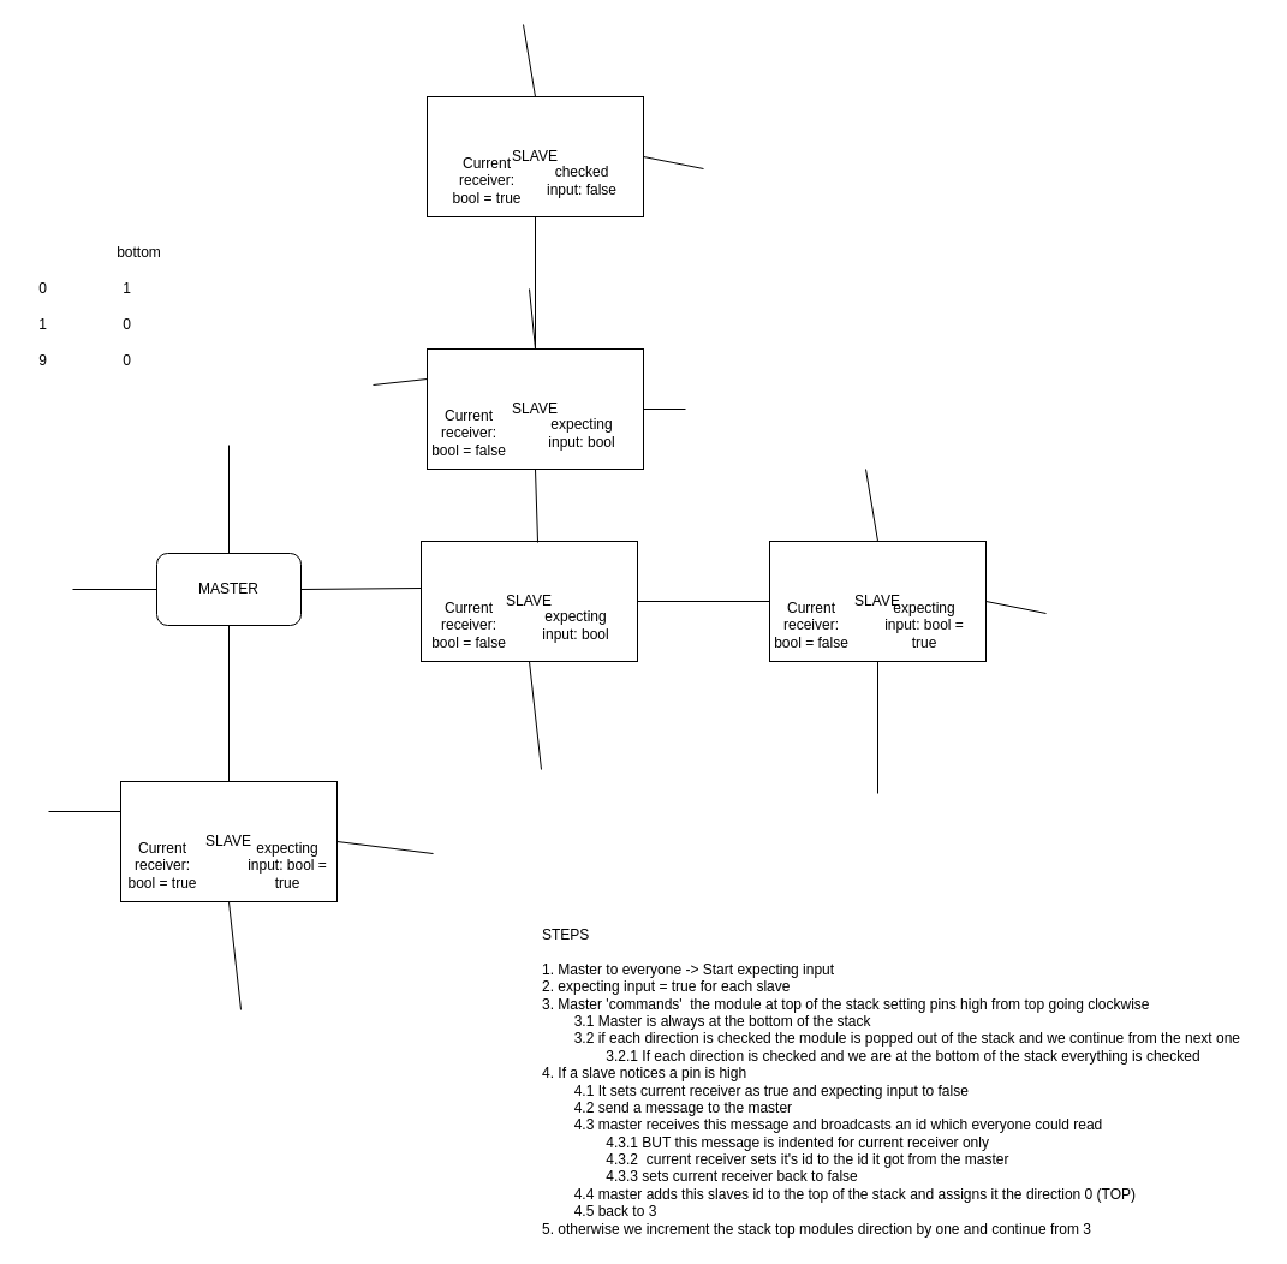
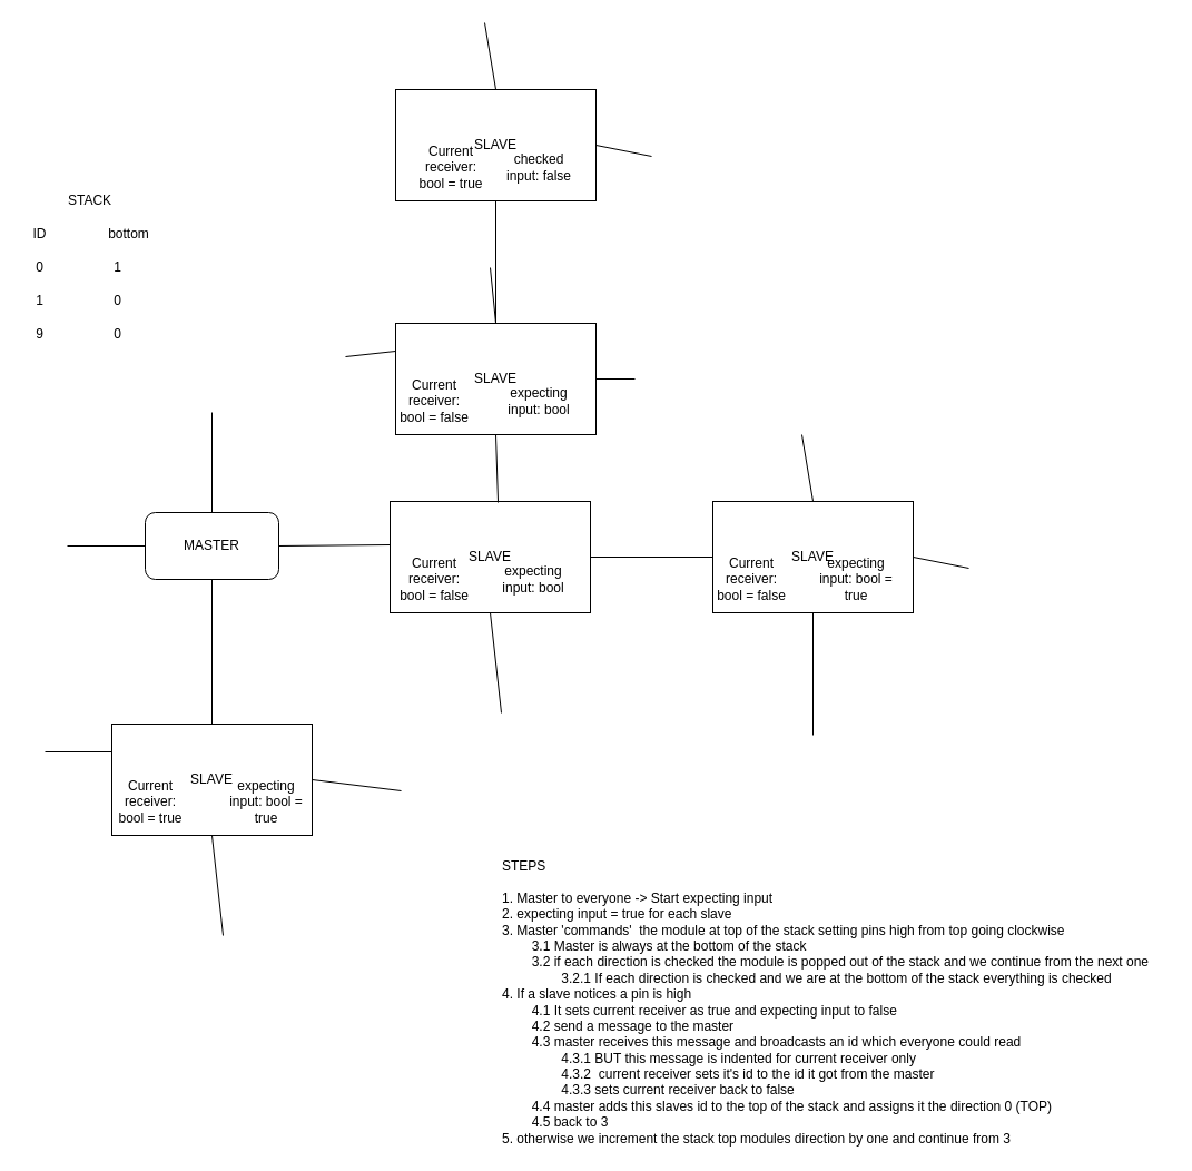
  <mxCell id="0" />
  <mxCell id="1" parent="0" />
  <mxCell id="2" style="edgeStyle=none;rounded=0;orthogonalLoop=1;jettySize=auto;html=1;exitX=1;exitY=0.5;exitDx=0;exitDy=0;endArrow=none;endFill=0;" parent="1" source="5" edge="1"><mxGeometry relative="1" as="geometry"><mxPoint x="360" y="710" as="targetPoint" /></mxGeometry></mxCell>
  <mxCell id="3" style="edgeStyle=none;rounded=0;orthogonalLoop=1;jettySize=auto;html=1;exitX=0.5;exitY=1;exitDx=0;exitDy=0;endArrow=none;endFill=0;" parent="1" source="5" edge="1"><mxGeometry relative="1" as="geometry"><mxPoint x="200" y="840" as="targetPoint" /></mxGeometry></mxCell>
  <mxCell id="4" style="edgeStyle=none;rounded=0;orthogonalLoop=1;jettySize=auto;html=1;exitX=0;exitY=0.25;exitDx=0;exitDy=0;endArrow=none;endFill=0;" parent="1" source="5" edge="1"><mxGeometry relative="1" as="geometry"><mxPoint x="40" y="675" as="targetPoint" /></mxGeometry></mxCell>
  <mxCell id="5" value="SLAVE" style="rounded=0;whiteSpace=wrap;html=1;" parent="1" vertex="1"><mxGeometry x="100" y="650" width="180" height="100" as="geometry" /></mxCell>
  <mxCell id="6" value="Current receiver: bool = true" style="text;html=1;strokeColor=none;fillColor=none;align=center;verticalAlign=middle;whiteSpace=wrap;rounded=0;" parent="1" vertex="1"><mxGeometry x="100" y="700" width="70" height="40" as="geometry" /></mxCell>
  <mxCell id="7" value="expecting input: bool = true" style="text;html=1;strokeColor=none;fillColor=none;align=center;verticalAlign=middle;whiteSpace=wrap;rounded=0;" parent="1" vertex="1"><mxGeometry x="204" y="700" width="70" height="40" as="geometry" /></mxCell>
  <mxCell id="8" style="rounded=0;orthogonalLoop=1;jettySize=auto;html=1;exitX=0.5;exitY=1;exitDx=0;exitDy=0;entryX=0.5;entryY=0;entryDx=0;entryDy=0;endArrow=none;endFill=0;" parent="1" source="12" target="5" edge="1"><mxGeometry relative="1" as="geometry" /></mxCell>
  <mxCell id="9" style="edgeStyle=none;rounded=0;orthogonalLoop=1;jettySize=auto;html=1;exitX=0.5;exitY=0;exitDx=0;exitDy=0;endArrow=none;endFill=0;" parent="1" source="12" edge="1"><mxGeometry relative="1" as="geometry"><mxPoint x="190" y="370" as="targetPoint" /></mxGeometry></mxCell>
  <mxCell id="10" style="edgeStyle=none;rounded=0;orthogonalLoop=1;jettySize=auto;html=1;exitX=0;exitY=0.5;exitDx=0;exitDy=0;endArrow=none;endFill=0;" parent="1" source="12" edge="1"><mxGeometry relative="1" as="geometry"><mxPoint x="60" y="490" as="targetPoint" /></mxGeometry></mxCell>
  <mxCell id="11" style="edgeStyle=none;rounded=0;orthogonalLoop=1;jettySize=auto;html=1;exitX=1;exitY=0.5;exitDx=0;exitDy=0;entryX=0;entryY=0.39;entryDx=0;entryDy=0;entryPerimeter=0;endArrow=none;endFill=0;" parent="1" source="12" target="14" edge="1"><mxGeometry relative="1" as="geometry" /></mxCell>
  <mxCell id="12" value="MASTER" style="whiteSpace=wrap;html=1;rounded=1;" parent="1" vertex="1"><mxGeometry x="130" y="460" width="120" height="60" as="geometry" /></mxCell>
  <mxCell id="13" style="edgeStyle=none;rounded=0;orthogonalLoop=1;jettySize=auto;html=1;exitX=0.5;exitY=1;exitDx=0;exitDy=0;endArrow=none;endFill=0;" parent="1" source="14" edge="1"><mxGeometry relative="1" as="geometry"><mxPoint x="450" y="640" as="targetPoint" /></mxGeometry></mxCell>
  <mxCell id="14" value="SLAVE" style="rounded=0;whiteSpace=wrap;html=1;" parent="1" vertex="1"><mxGeometry x="350" y="450" width="180" height="100" as="geometry" /></mxCell>
  <mxCell id="15" value="Current receiver: bool = false" style="text;html=1;strokeColor=none;fillColor=none;align=center;verticalAlign=middle;whiteSpace=wrap;rounded=0;" parent="1" vertex="1"><mxGeometry x="355" y="500" width="70" height="40" as="geometry" /></mxCell>
  <mxCell id="16" value="expecting input: bool" style="text;html=1;strokeColor=none;fillColor=none;align=center;verticalAlign=middle;whiteSpace=wrap;rounded=0;" parent="1" vertex="1"><mxGeometry x="444" y="500" width="70" height="40" as="geometry" /></mxCell>
  <mxCell id="17" style="edgeStyle=none;rounded=0;orthogonalLoop=1;jettySize=auto;html=1;exitX=0;exitY=0.5;exitDx=0;exitDy=0;entryX=1;entryY=0.5;entryDx=0;entryDy=0;endArrow=none;endFill=0;" parent="1" source="21" target="14" edge="1"><mxGeometry relative="1" as="geometry" /></mxCell>
  <mxCell id="18" style="edgeStyle=none;rounded=0;orthogonalLoop=1;jettySize=auto;html=1;exitX=0.5;exitY=0;exitDx=0;exitDy=0;endArrow=none;endFill=0;" parent="1" source="21" edge="1"><mxGeometry relative="1" as="geometry"><mxPoint x="720" y="390" as="targetPoint" /></mxGeometry></mxCell>
  <mxCell id="19" style="edgeStyle=none;rounded=0;orthogonalLoop=1;jettySize=auto;html=1;exitX=1;exitY=0.5;exitDx=0;exitDy=0;endArrow=none;endFill=0;" parent="1" source="21" edge="1"><mxGeometry relative="1" as="geometry"><mxPoint x="870" y="510" as="targetPoint" /></mxGeometry></mxCell>
  <mxCell id="20" style="edgeStyle=none;rounded=0;orthogonalLoop=1;jettySize=auto;html=1;exitX=0.5;exitY=1;exitDx=0;exitDy=0;endArrow=none;endFill=0;" parent="1" source="21" edge="1"><mxGeometry relative="1" as="geometry"><mxPoint x="730" y="660" as="targetPoint" /></mxGeometry></mxCell>
  <mxCell id="21" value="SLAVE" style="rounded=0;whiteSpace=wrap;html=1;" parent="1" vertex="1"><mxGeometry x="640" y="450" width="180" height="100" as="geometry" /></mxCell>
  <mxCell id="22" value="Current receiver: bool = false" style="text;html=1;strokeColor=none;fillColor=none;align=center;verticalAlign=middle;whiteSpace=wrap;rounded=0;" parent="1" vertex="1"><mxGeometry x="640" y="500" width="70" height="40" as="geometry" /></mxCell>
  <mxCell id="23" value="expecting input: bool = true" style="text;html=1;strokeColor=none;fillColor=none;align=center;verticalAlign=middle;whiteSpace=wrap;rounded=0;" parent="1" vertex="1"><mxGeometry x="734" y="500" width="70" height="40" as="geometry" /></mxCell>
  <mxCell id="24" style="edgeStyle=none;rounded=0;orthogonalLoop=1;jettySize=auto;html=1;exitX=0.5;exitY=1;exitDx=0;exitDy=0;entryX=0.539;entryY=0.01;entryDx=0;entryDy=0;entryPerimeter=0;endArrow=none;endFill=0;" parent="1" source="28" target="14" edge="1"><mxGeometry relative="1" as="geometry" /></mxCell>
  <mxCell id="25" style="edgeStyle=none;rounded=0;orthogonalLoop=1;jettySize=auto;html=1;exitX=0.5;exitY=0;exitDx=0;exitDy=0;endArrow=none;endFill=0;" parent="1" source="28" edge="1"><mxGeometry relative="1" as="geometry"><mxPoint x="440" y="240" as="targetPoint" /></mxGeometry></mxCell>
  <mxCell id="26" style="edgeStyle=none;rounded=0;orthogonalLoop=1;jettySize=auto;html=1;exitX=1;exitY=0.5;exitDx=0;exitDy=0;endArrow=none;endFill=0;" parent="1" source="28" edge="1"><mxGeometry relative="1" as="geometry"><mxPoint x="570" y="340" as="targetPoint" /></mxGeometry></mxCell>
  <mxCell id="27" style="edgeStyle=none;rounded=0;orthogonalLoop=1;jettySize=auto;html=1;exitX=0;exitY=0.25;exitDx=0;exitDy=0;endArrow=none;endFill=0;" parent="1" source="28" edge="1"><mxGeometry relative="1" as="geometry"><mxPoint x="310" y="320" as="targetPoint" /></mxGeometry></mxCell>
  <mxCell id="28" value="SLAVE" style="rounded=0;whiteSpace=wrap;html=1;" parent="1" vertex="1"><mxGeometry x="355" y="290" width="180" height="100" as="geometry" /></mxCell>
  <mxCell id="29" value="Current receiver: bool = false" style="text;html=1;strokeColor=none;fillColor=none;align=center;verticalAlign=middle;whiteSpace=wrap;rounded=0;" parent="1" vertex="1"><mxGeometry x="355" y="340" width="70" height="40" as="geometry" /></mxCell>
  <mxCell id="30" value="expecting input: bool" style="text;html=1;strokeColor=none;fillColor=none;align=center;verticalAlign=middle;whiteSpace=wrap;rounded=0;" parent="1" vertex="1"><mxGeometry x="449" y="340" width="70" height="40" as="geometry" /></mxCell>
+ <mxCell id="31" value="STACK" style="text;html=1;align=center;verticalAlign=middle;resizable=0;points=[];autosize=1;strokeColor=none;" parent="1" vertex="1"><mxGeometry x="55" y="170" width="50" height="20" as="geometry" /></mxCell>
+ <mxCell id="32" value="ID" style="text;html=1;align=center;verticalAlign=middle;resizable=0;points=[];autosize=1;strokeColor=none;" parent="1" vertex="1"><mxGeometry x="20" y="200" width="30" height="20" as="geometry" /></mxCell>
  <mxCell id="33" value="bottom" style="text;html=1;align=center;verticalAlign=middle;resizable=0;points=[];autosize=1;strokeColor=none;" parent="1" vertex="1"><mxGeometry x="85" y="200" width="60" height="20" as="geometry" /></mxCell>
  <mxCell id="34" value="0" style="text;html=1;align=center;verticalAlign=middle;resizable=0;points=[];autosize=1;strokeColor=none;" parent="1" vertex="1"><mxGeometry x="25" y="230" width="20" height="20" as="geometry" /></mxCell>
  <mxCell id="35" value="1" style="text;html=1;align=center;verticalAlign=middle;resizable=0;points=[];autosize=1;strokeColor=none;" parent="1" vertex="1"><mxGeometry x="95" y="230" width="20" height="20" as="geometry" /></mxCell>
  <mxCell id="36" value="1" style="text;html=1;align=center;verticalAlign=middle;resizable=0;points=[];autosize=1;strokeColor=none;" parent="1" vertex="1"><mxGeometry x="25" y="260" width="20" height="20" as="geometry" /></mxCell>
  <mxCell id="37" value="9" style="text;html=1;align=center;verticalAlign=middle;resizable=0;points=[];autosize=1;strokeColor=none;" parent="1" vertex="1"><mxGeometry x="25" y="290" width="20" height="20" as="geometry" /></mxCell>
  <mxCell id="38" value="0" style="text;html=1;align=center;verticalAlign=middle;resizable=0;points=[];autosize=1;strokeColor=none;" parent="1" vertex="1"><mxGeometry x="95" y="260" width="20" height="20" as="geometry" /></mxCell>
  <mxCell id="39" value="0" style="text;html=1;align=center;verticalAlign=middle;resizable=0;points=[];autosize=1;strokeColor=none;" parent="1" vertex="1"><mxGeometry x="95" y="290" width="20" height="20" as="geometry" /></mxCell>
  <mxCell id="40" style="edgeStyle=none;rounded=0;orthogonalLoop=1;jettySize=auto;html=1;exitX=0.5;exitY=0;exitDx=0;exitDy=0;endArrow=none;endFill=0;" parent="1" source="43" edge="1"><mxGeometry relative="1" as="geometry"><mxPoint x="435" y="20" as="targetPoint" /></mxGeometry></mxCell>
  <mxCell id="41" style="edgeStyle=none;rounded=0;orthogonalLoop=1;jettySize=auto;html=1;exitX=1;exitY=0.5;exitDx=0;exitDy=0;endArrow=none;endFill=0;" parent="1" source="43" edge="1"><mxGeometry relative="1" as="geometry"><mxPoint x="585" y="140" as="targetPoint" /></mxGeometry></mxCell>
  <mxCell id="42" style="edgeStyle=none;rounded=0;orthogonalLoop=1;jettySize=auto;html=1;exitX=0.5;exitY=1;exitDx=0;exitDy=0;endArrow=none;endFill=0;" parent="1" source="43" edge="1"><mxGeometry relative="1" as="geometry"><mxPoint x="445" y="290" as="targetPoint" /></mxGeometry></mxCell>
  <mxCell id="43" value="SLAVE" style="rounded=0;whiteSpace=wrap;html=1;" parent="1" vertex="1"><mxGeometry x="355" y="80" width="180" height="100" as="geometry" /></mxCell>
  <mxCell id="44" value="Current receiver: bool = true" style="text;html=1;strokeColor=none;fillColor=none;align=center;verticalAlign=middle;whiteSpace=wrap;rounded=0;" parent="1" vertex="1"><mxGeometry x="370" y="130" width="70" height="40" as="geometry" /></mxCell>
  <mxCell id="45" value="checked input: false" style="text;html=1;strokeColor=none;fillColor=none;align=center;verticalAlign=middle;whiteSpace=wrap;rounded=0;" parent="1" vertex="1"><mxGeometry x="449" y="130" width="70" height="40" as="geometry" /></mxCell>
  <mxCell id="46" value="STEPS&lt;br&gt;&lt;br&gt;1. Master to everyone -&amp;gt; Start expecting input&lt;br&gt;2. expecting input = true for each slave&lt;br&gt;3. Master 'commands'&amp;nbsp; the module at top of the stack setting pins high from top going clockwise&lt;br&gt;&lt;span style=&quot;white-space: pre&quot;&gt;&#09;&lt;/span&gt;3.1 Master is always at the bottom of the stack&lt;br&gt;&lt;span style=&quot;white-space: pre&quot;&gt;&#09;&lt;/span&gt;3.2 if each direction is checked the module is popped out of the stack and we continue from the next one&lt;br&gt;&lt;span style=&quot;white-space: pre&quot;&gt;&#09;&lt;/span&gt;&lt;span style=&quot;white-space: pre&quot;&gt;&#09;&lt;/span&gt;3.2.1 If each direction is checked and we are at the bottom of the stack everything is checked&lt;br&gt;4. If a slave notices a pin is high&lt;br&gt;&lt;span style=&quot;white-space: pre&quot;&gt;&#09;&lt;/span&gt;4.1 It sets current receiver as true and expecting input to false&lt;br&gt;&lt;span style=&quot;white-space: pre&quot;&gt;&#09;&lt;/span&gt;4.2 send a message to the master&lt;br&gt;&lt;span style=&quot;white-space: pre&quot;&gt;&#09;&lt;/span&gt;4.3 master receives this message and broadcasts an id which everyone could read&lt;br&gt;&lt;span style=&quot;white-space: pre&quot;&gt;&#09;&lt;/span&gt;&lt;span style=&quot;white-space: pre&quot;&gt;&#09;&lt;/span&gt;4.3.1 BUT this message is indented for current receiver only&lt;br&gt;&lt;span style=&quot;white-space: pre&quot;&gt;&#09;&lt;/span&gt;&lt;span style=&quot;white-space: pre&quot;&gt;&#09;&lt;/span&gt;4.3.2&amp;nbsp; current receiver sets it's id to the id it got from the master&lt;br&gt;&lt;span style=&quot;white-space: pre&quot;&gt;&#09;&lt;/span&gt;&lt;span style=&quot;white-space: pre&quot;&gt;&#09;&lt;/span&gt;4.3.3 sets current receiver back to false&lt;br&gt;&lt;span style=&quot;white-space: pre&quot;&gt;&#09;&lt;/span&gt;4.4 master adds this slaves id to the top of the stack and assigns it the direction 0 (TOP)&lt;br&gt;&lt;span style=&quot;white-space: pre&quot;&gt;&#09;&lt;/span&gt;4.5 back to 3&lt;br&gt;5. otherwise we increment the stack top modules direction by one and continue from 3&lt;br&gt;" style="text;html=1;align=left;verticalAlign=middle;resizable=0;points=[];autosize=1;strokeColor=none;" parent="1" vertex="1"><mxGeometry x="449" y="770" width="600" height="260" as="geometry" /></mxCell>
